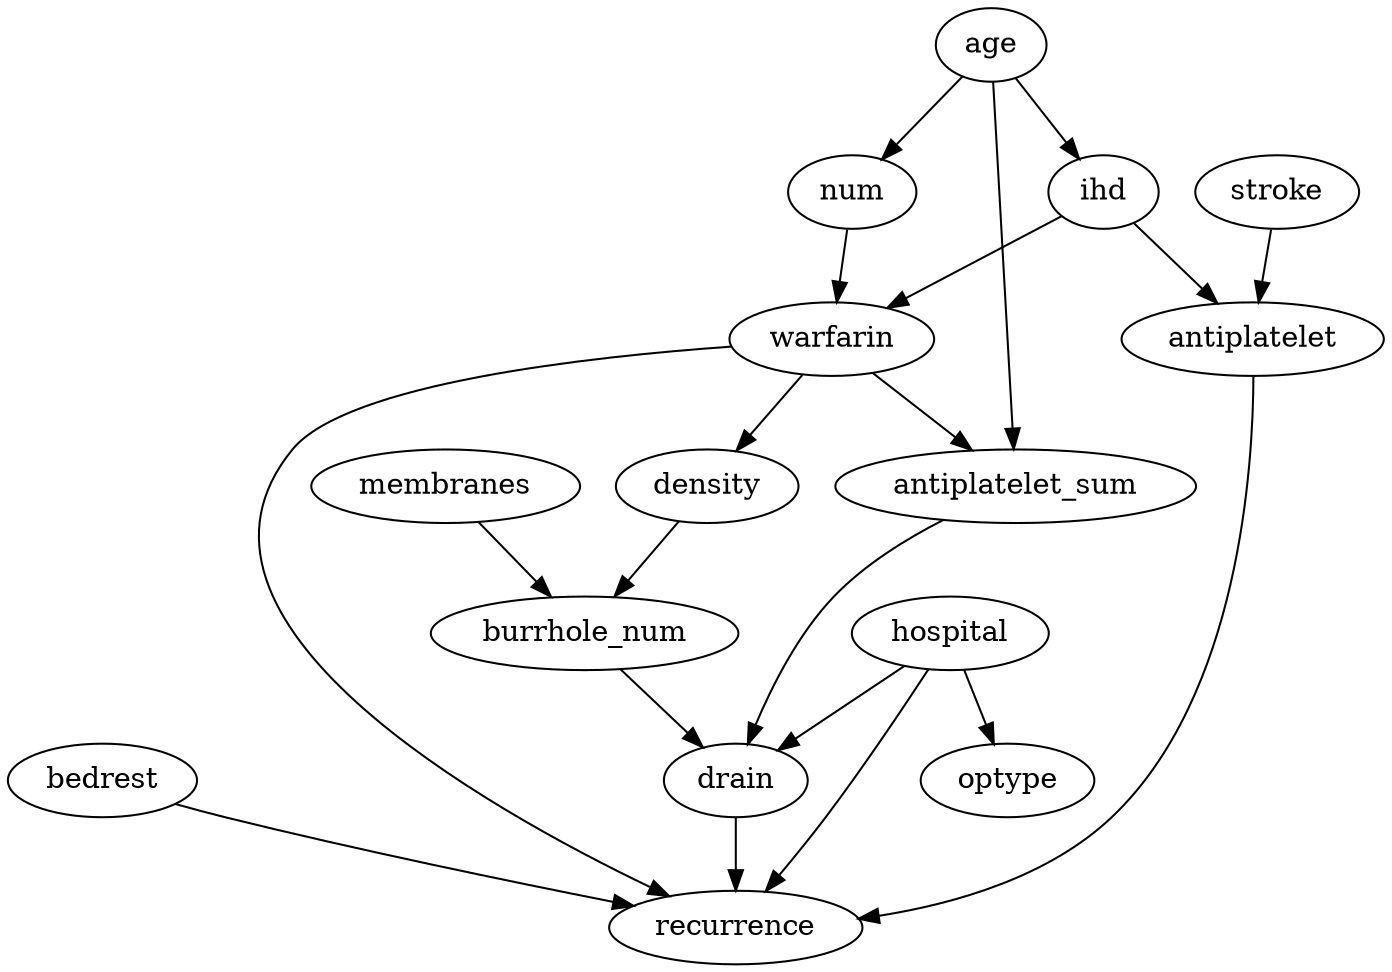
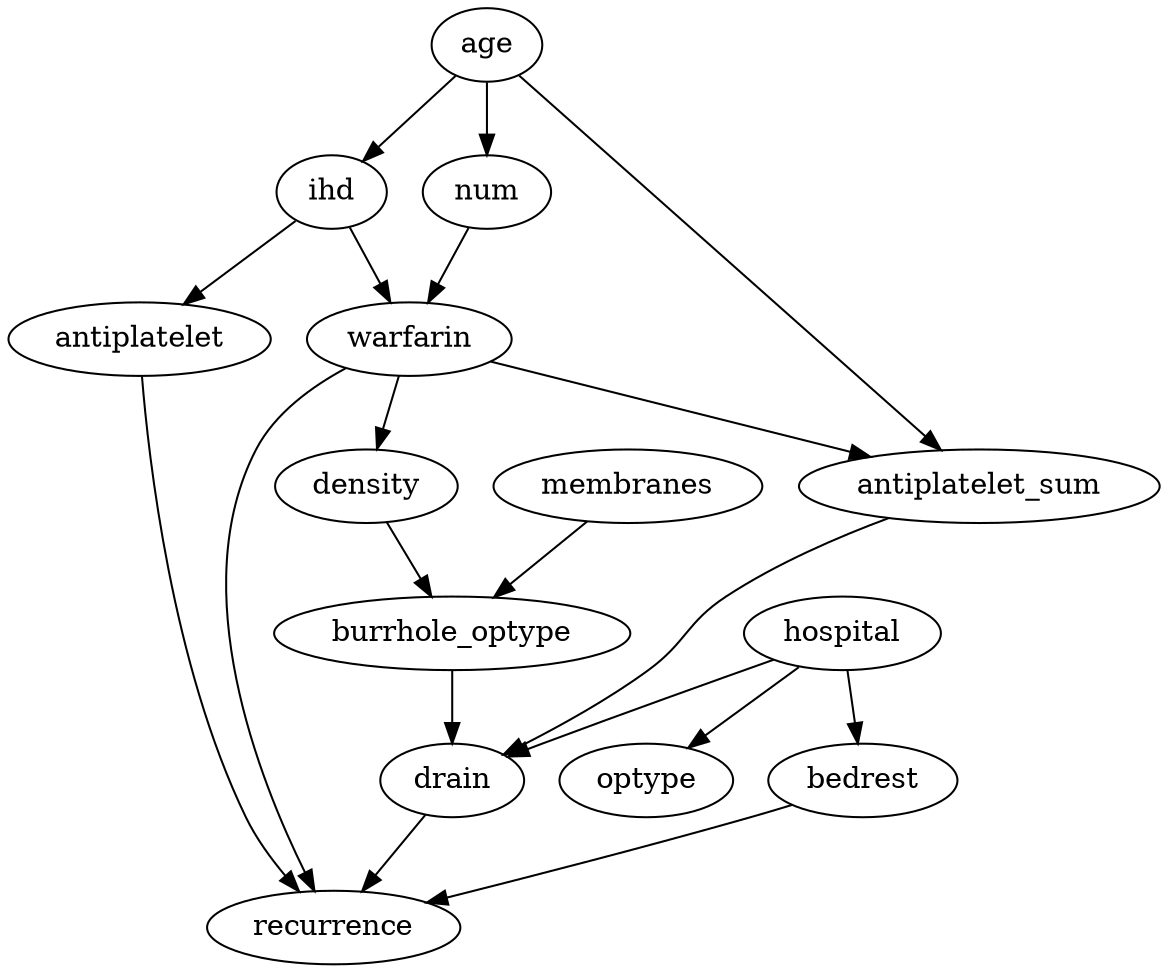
  digraph {
    age
    ihd
    n3 [label=num]
    n4 [label=antiplatelet_sum]
    antiplatelet
    warfarin
-   stroke
    drain
    recurrence
    density
    bedrest
-   burrhole_num
+   burrhole_num [label=burrhole_optype]
    hospital
    optype
    membranes
    age -> ihd
    age -> n3
    age -> n4
    ihd -> antiplatelet
    ihd -> warfarin
    n3 -> warfarin
    n4 -> drain
    antiplatelet -> recurrence
    warfarin -> n4
    warfarin -> recurrence
    warfarin -> density
-   stroke -> antiplatelet
    drain -> recurrence
    density -> burrhole_num
    bedrest -> recurrence
    burrhole_num -> drain
    hospital -> drain
-   hospital -> recurrence
+   hospital -> bedrest
    hospital -> optype
    membranes -> burrhole_num
  }
